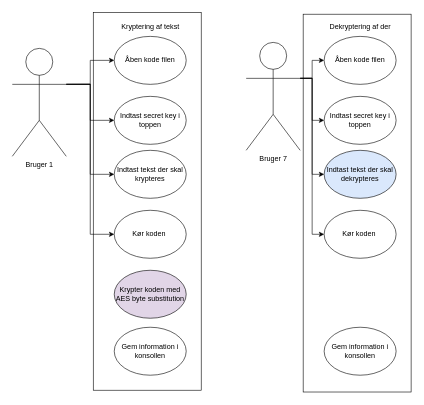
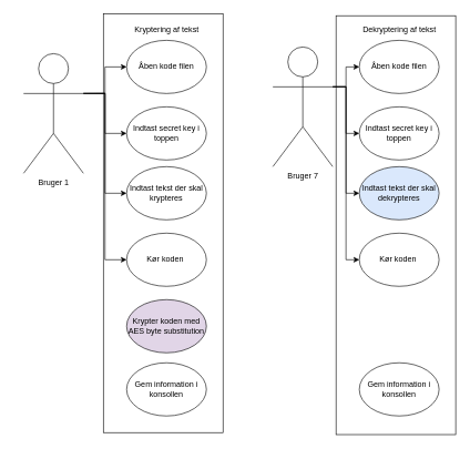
  <mxCell id="0" />
  <mxCell id="1" parent="0" />
  <mxCell id="2" value="" style="rounded=0;whiteSpace=wrap;html=1;fillColor=none;" vertex="1" parent="1"><mxGeometry x="505" y="23" width="180" height="630" as="geometry" /></mxCell>
  <mxCell id="3" style="edgeStyle=orthogonalEdgeStyle;rounded=0;orthogonalLoop=1;jettySize=auto;html=1;exitX=1;exitY=0.333;exitDx=0;exitDy=0;exitPerimeter=0;entryX=0;entryY=0.5;entryDx=0;entryDy=0;" edge="1" parent="1" source="7" target="9"><mxGeometry relative="1" as="geometry" /></mxCell>
  <mxCell id="4" style="edgeStyle=orthogonalEdgeStyle;rounded=0;orthogonalLoop=1;jettySize=auto;html=1;exitX=1;exitY=0.333;exitDx=0;exitDy=0;exitPerimeter=0;entryX=0;entryY=0.5;entryDx=0;entryDy=0;" edge="1" parent="1" source="7" target="11"><mxGeometry relative="1" as="geometry" /></mxCell>
  <mxCell id="5" style="edgeStyle=orthogonalEdgeStyle;rounded=0;orthogonalLoop=1;jettySize=auto;html=1;exitX=1;exitY=0.333;exitDx=0;exitDy=0;exitPerimeter=0;entryX=0;entryY=0.5;entryDx=0;entryDy=0;" edge="1" parent="1" source="7" target="12"><mxGeometry relative="1" as="geometry" /></mxCell>
  <mxCell id="6" style="edgeStyle=orthogonalEdgeStyle;rounded=0;orthogonalLoop=1;jettySize=auto;html=1;exitX=1;exitY=0.333;exitDx=0;exitDy=0;exitPerimeter=0;entryX=0;entryY=0.5;entryDx=0;entryDy=0;" edge="1" parent="1" source="7" target="13"><mxGeometry relative="1" as="geometry" /></mxCell>
- <mxCell id="7" value="Bruger 1&lt;br&gt;" style="shape=umlActor;verticalLabelPosition=bottom;verticalAlign=top;html=1;outlineConnect=0;" vertex="1" parent="1"><mxGeometry x="20" y="80" width="90" height="180" as="geometry" /></mxCell>
+ <mxCell id="7" value="Bruger 1&lt;br&gt;" style="shape=umlActor;verticalLabelPosition=bottom;verticalAlign=top;html=1;outlineConnect=0;" vertex="1" parent="1"><mxGeometry x="35" y="80" width="90" height="180" as="geometry" /></mxCell>
  <mxCell id="8" value="" style="rounded=0;whiteSpace=wrap;html=1;fillColor=none;" vertex="1" parent="1"><mxGeometry x="155" y="20" width="180" height="630" as="geometry" /></mxCell>
  <mxCell id="9" value="Åben kode filen" style="ellipse;whiteSpace=wrap;html=1;" vertex="1" parent="1"><mxGeometry x="190" y="60" width="120" height="80" as="geometry" /></mxCell>
  <mxCell id="10" value="Kryptering af tekst" style="text;html=1;align=center;verticalAlign=middle;resizable=0;points=[];autosize=1;strokeColor=none;fillColor=none;" vertex="1" parent="1"><mxGeometry x="190" y="29" width="120" height="30" as="geometry" /></mxCell>
  <mxCell id="11" value="Indtast secret key i toppen" style="ellipse;whiteSpace=wrap;html=1;" vertex="1" parent="1"><mxGeometry x="190" y="160" width="120" height="80" as="geometry" /></mxCell>
  <mxCell id="12" value="Indtast tekst der skal krypteres" style="ellipse;whiteSpace=wrap;html=1;" vertex="1" parent="1"><mxGeometry x="190" y="250" width="120" height="80" as="geometry" /></mxCell>
  <mxCell id="13" value="Kør koden&amp;nbsp;" style="ellipse;whiteSpace=wrap;html=1;" vertex="1" parent="1"><mxGeometry x="190" y="350" width="120" height="80" as="geometry" /></mxCell>
  <mxCell id="14" value="Krypter koden med AES&amp;nbsp;byte substitution" style="ellipse;whiteSpace=wrap;html=1;fillColor=#e1d5e7;" vertex="1" parent="1"><mxGeometry x="190" y="450" width="120" height="80" as="geometry" /></mxCell>
  <mxCell id="15" value="Gem information i konsollen" style="ellipse;whiteSpace=wrap;html=1;" vertex="1" parent="1"><mxGeometry x="190" y="545" width="120" height="80" as="geometry" /></mxCell>
  <mxCell id="16" style="edgeStyle=orthogonalEdgeStyle;rounded=0;orthogonalLoop=1;jettySize=auto;html=1;exitX=1;exitY=0.333;exitDx=0;exitDy=0;exitPerimeter=0;entryX=0;entryY=0.5;entryDx=0;entryDy=0;" edge="1" parent="1" source="20" target="21"><mxGeometry relative="1" as="geometry" /></mxCell>
  <mxCell id="17" style="edgeStyle=orthogonalEdgeStyle;rounded=0;orthogonalLoop=1;jettySize=auto;html=1;exitX=1;exitY=0.333;exitDx=0;exitDy=0;exitPerimeter=0;entryX=0;entryY=0.5;entryDx=0;entryDy=0;" edge="1" parent="1" source="20" target="23"><mxGeometry relative="1" as="geometry" /></mxCell>
  <mxCell id="18" style="edgeStyle=orthogonalEdgeStyle;rounded=0;orthogonalLoop=1;jettySize=auto;html=1;exitX=1;exitY=0.333;exitDx=0;exitDy=0;exitPerimeter=0;entryX=0;entryY=0.5;entryDx=0;entryDy=0;" edge="1" parent="1" source="20" target="24"><mxGeometry relative="1" as="geometry" /></mxCell>
  <mxCell id="19" style="edgeStyle=orthogonalEdgeStyle;rounded=0;orthogonalLoop=1;jettySize=auto;html=1;exitX=1;exitY=0.333;exitDx=0;exitDy=0;exitPerimeter=0;entryX=0;entryY=0.5;entryDx=0;entryDy=0;" edge="1" parent="1" source="20" target="25"><mxGeometry relative="1" as="geometry" /></mxCell>
  <mxCell id="20" value="Bruger 7&lt;br&gt;" style="shape=umlActor;verticalLabelPosition=bottom;verticalAlign=top;html=1;outlineConnect=0;" vertex="1" parent="1"><mxGeometry x="410" y="70" width="90" height="180" as="geometry" /></mxCell>
  <mxCell id="21" value="Åben kode filen" style="ellipse;whiteSpace=wrap;html=1;" vertex="1" parent="1"><mxGeometry x="540" y="60" width="120" height="80" as="geometry" /></mxCell>
- <mxCell id="22" value="Dekryptering af der" style="text;html=1;align=center;verticalAlign=middle;resizable=0;points=[];autosize=1;strokeColor=none;fillColor=none;" vertex="1" parent="1"><mxGeometry x="535" y="29" width="130" height="30" as="geometry" /></mxCell>
+ <mxCell id="22" value="Dekryptering af tekst" style="text;html=1;align=center;verticalAlign=middle;resizable=0;points=[];autosize=1;strokeColor=none;fillColor=none;" vertex="1" parent="1"><mxGeometry x="535" y="29" width="130" height="30" as="geometry" /></mxCell>
  <mxCell id="23" value="Indtast secret key i toppen" style="ellipse;whiteSpace=wrap;html=1;" vertex="1" parent="1"><mxGeometry x="540" y="160" width="120" height="80" as="geometry" /></mxCell>
  <mxCell id="24" value="Indtast tekst der skal dekrypteres" style="ellipse;whiteSpace=wrap;html=1;fillColor=#dae8fc;" vertex="1" parent="1"><mxGeometry x="540" y="250" width="120" height="80" as="geometry" /></mxCell>
  <mxCell id="25" value="Kør koden&amp;nbsp;" style="ellipse;whiteSpace=wrap;html=1;" vertex="1" parent="1"><mxGeometry x="540" y="350" width="120" height="80" as="geometry" /></mxCell>
  <mxCell id="26" value="Gem information i konsollen" style="ellipse;whiteSpace=wrap;html=1;" vertex="1" parent="1"><mxGeometry x="540" y="545" width="120" height="80" as="geometry" /></mxCell>
